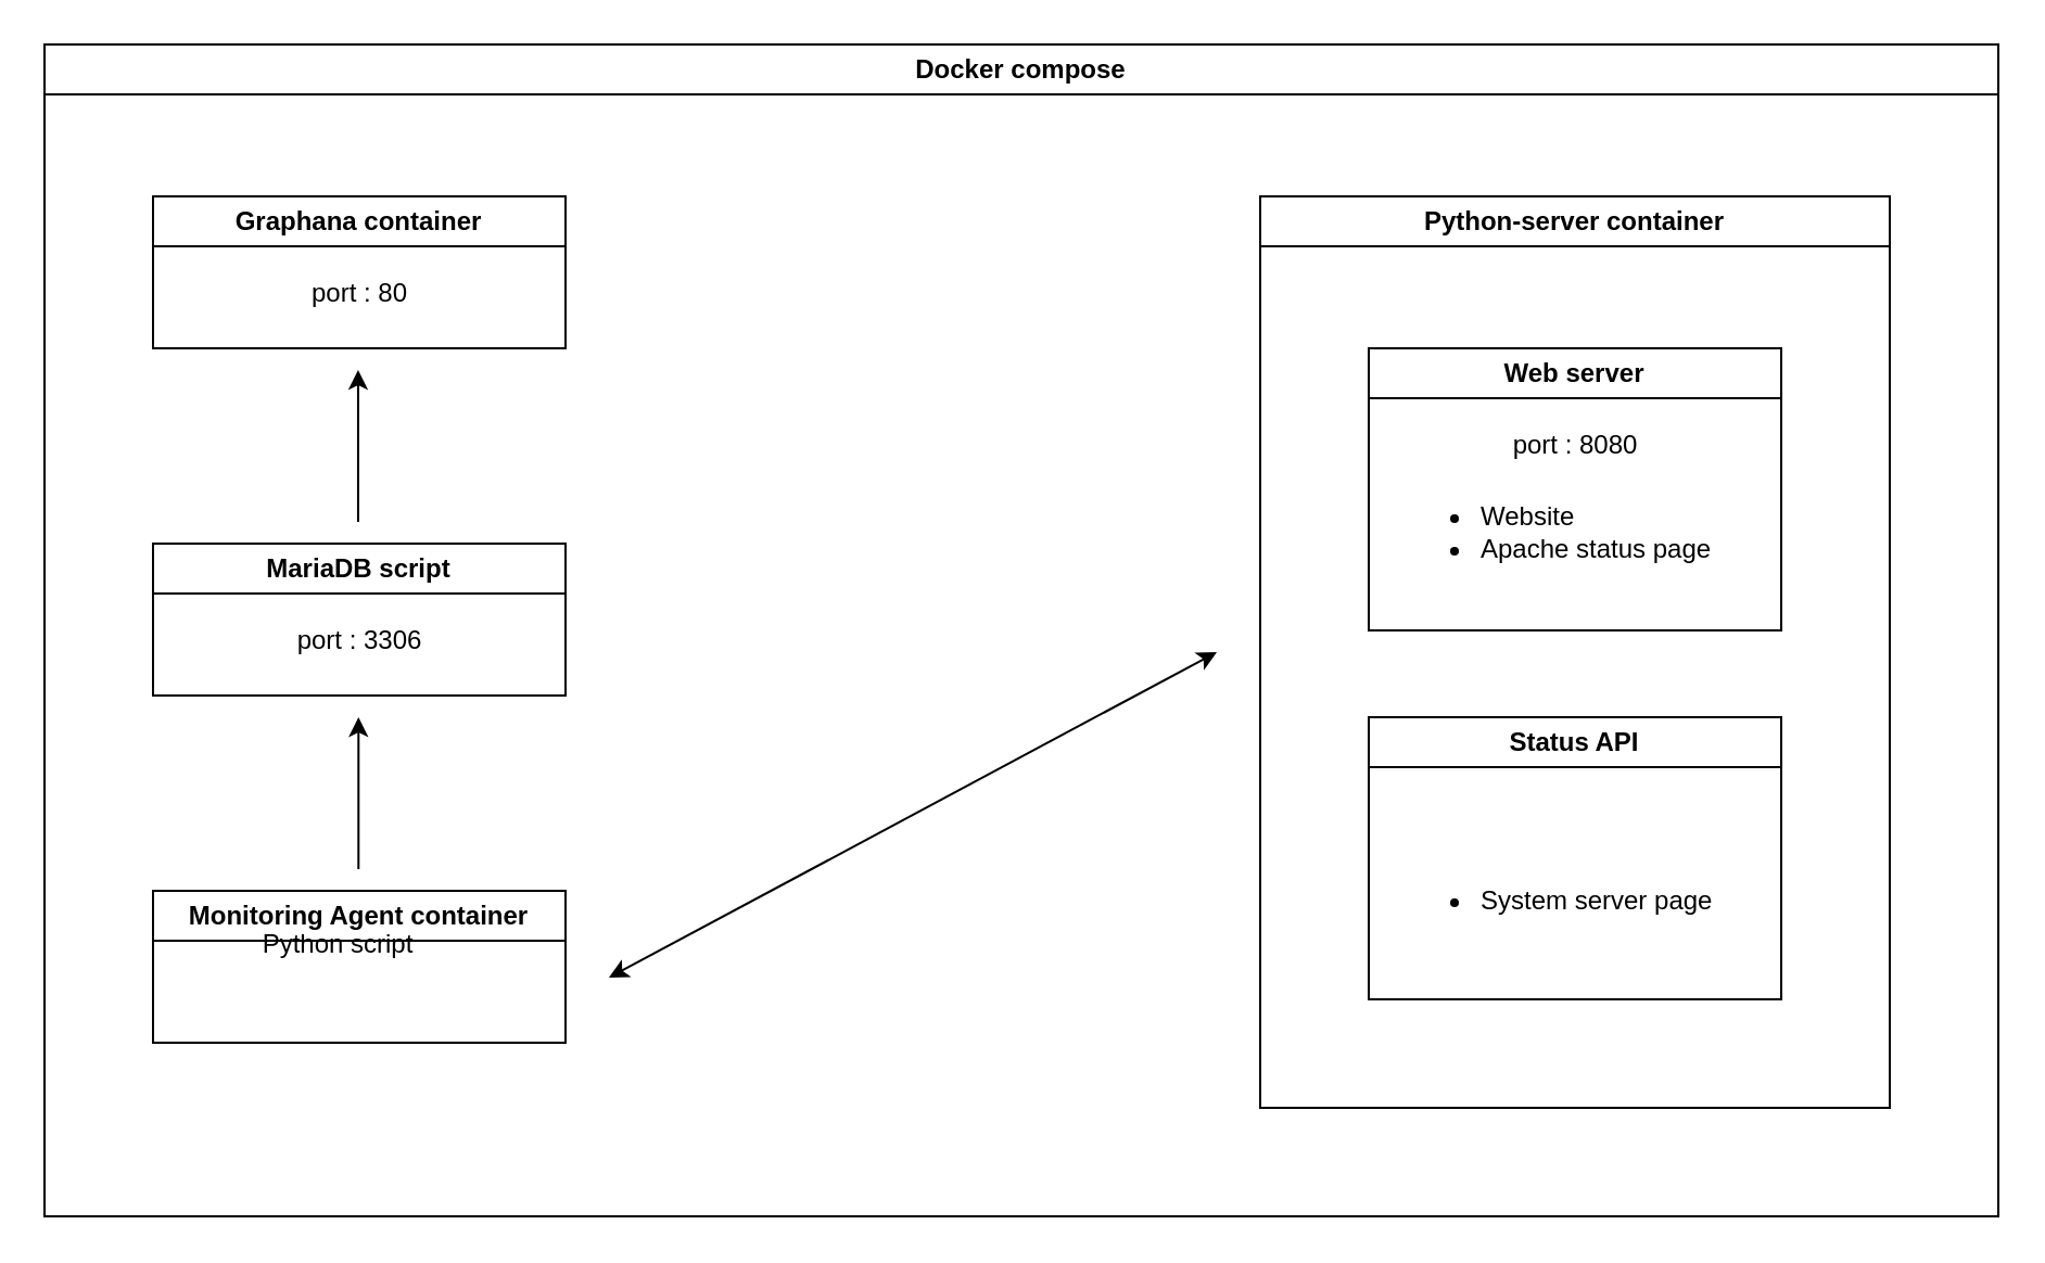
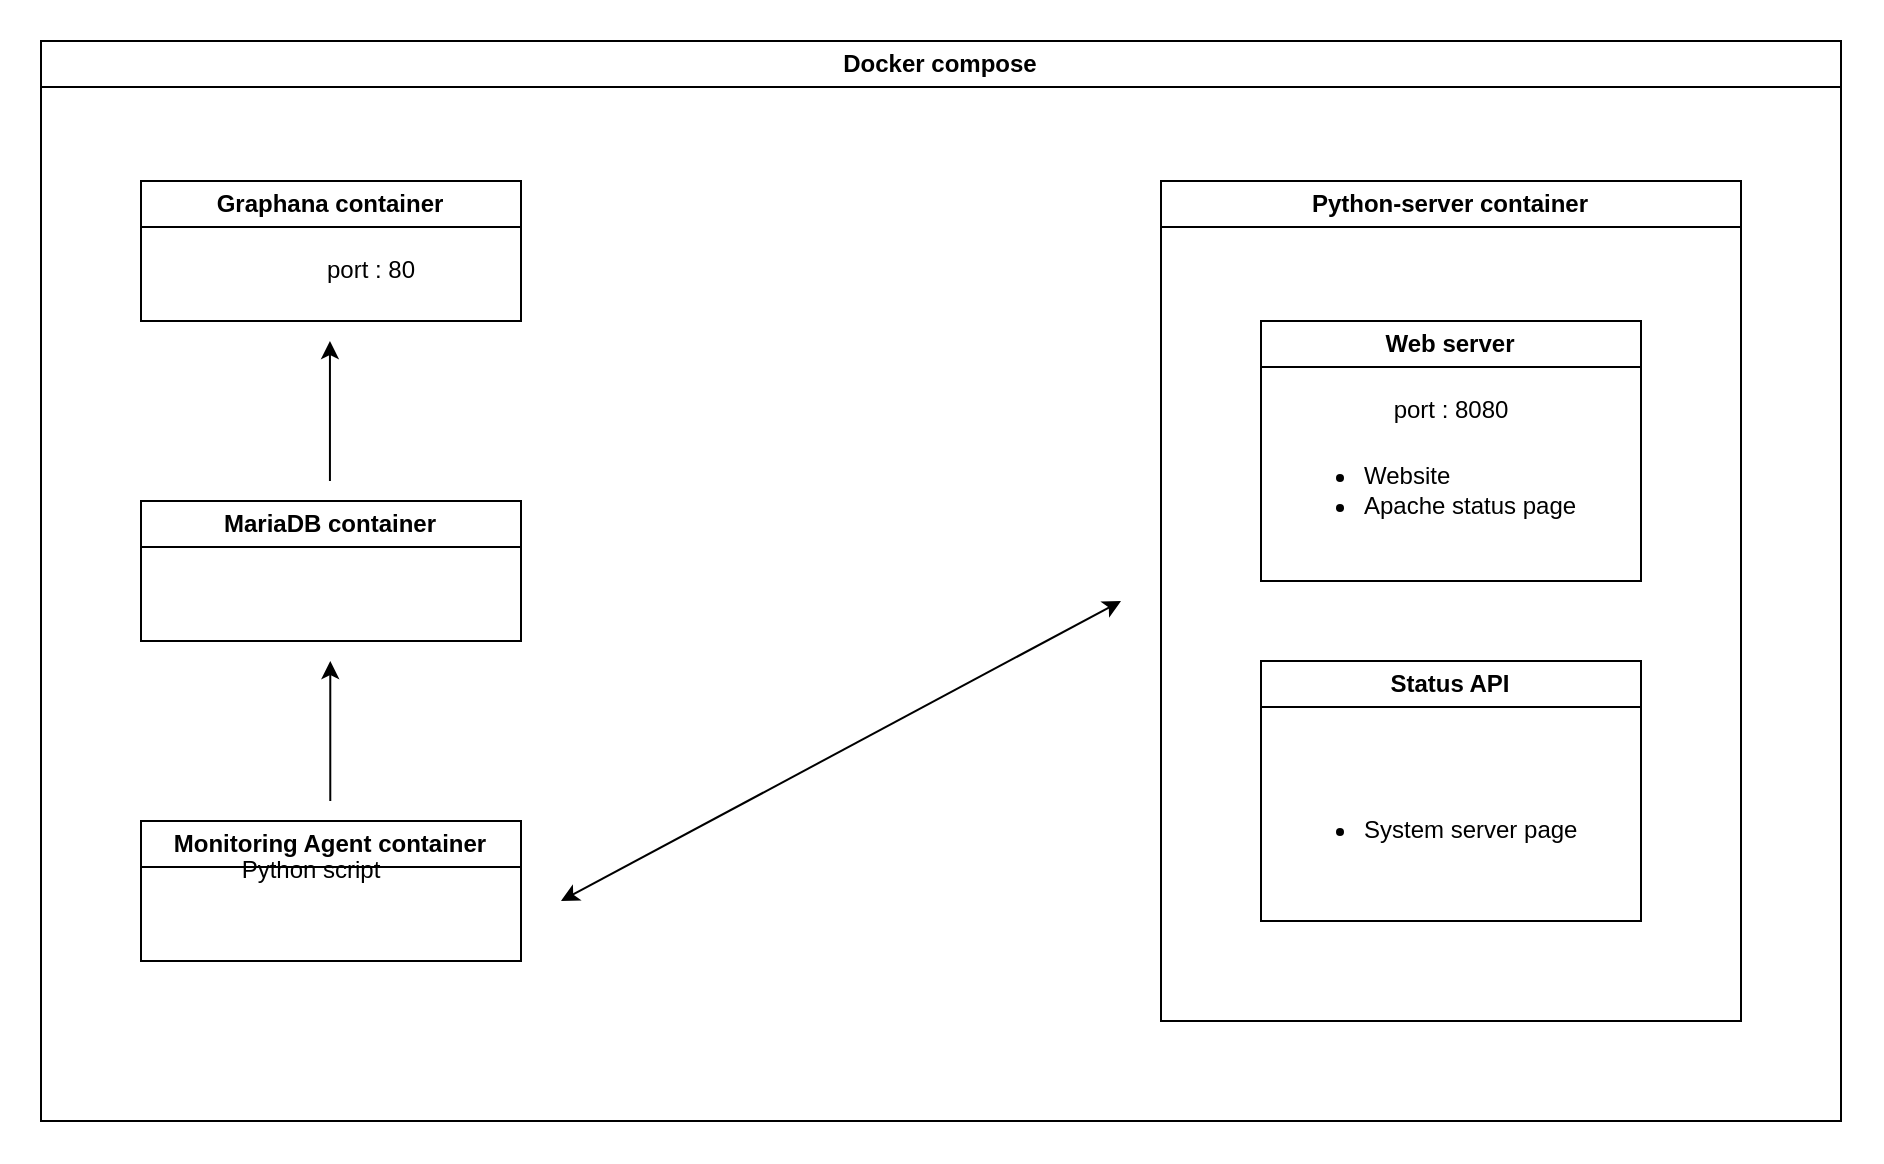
  <mxCell id="0" />
  <mxCell id="1" parent="0" />
  <mxCell id="2" value="Python-server container" style="swimlane;whiteSpace=wrap;html=1;" vertex="1" parent="1"><mxGeometry x="580" y="90" width="290" height="420" as="geometry" /></mxCell>
  <mxCell id="3" value="Web server" style="swimlane;whiteSpace=wrap;html=1;" vertex="1" parent="2"><mxGeometry x="50" y="70" width="190" height="130" as="geometry"><mxRectangle x="70" y="70" width="100" height="30" as="alternateBounds" /></mxGeometry></mxCell>
  <mxCell id="4" value="&lt;ul&gt;&lt;li&gt;Website&lt;/li&gt;&lt;li&gt;Apache status page&lt;br&gt;&lt;/li&gt;&lt;/ul&gt;" style="text;html=1;align=left;verticalAlign=middle;resizable=0;points=[];autosize=1;strokeColor=none;fillColor=none;" vertex="1" parent="3"><mxGeometry x="10" y="50" width="170" height="70" as="geometry" /></mxCell>
  <mxCell id="5" value="port : 8080" style="text;html=1;align=center;verticalAlign=middle;resizable=0;points=[];autosize=1;strokeColor=none;fillColor=none;" vertex="1" parent="3"><mxGeometry x="55" y="30" width="80" height="30" as="geometry" /></mxCell>
  <mxCell id="6" value="Status API" style="swimlane;whiteSpace=wrap;html=1;" vertex="1" parent="2"><mxGeometry x="50" y="240" width="190" height="130" as="geometry" /></mxCell>
  <mxCell id="7" value="&lt;ul&gt;&lt;li&gt;System server page&lt;br&gt;&lt;/li&gt;&lt;/ul&gt;" style="text;html=1;align=left;verticalAlign=middle;resizable=0;points=[];autosize=1;strokeColor=none;fillColor=none;" vertex="1" parent="6"><mxGeometry x="10" y="60" width="170" height="50" as="geometry" /></mxCell>
  <mxCell id="8" value="Graphana container" style="swimlane;whiteSpace=wrap;html=1;" vertex="1" parent="1"><mxGeometry x="70" y="90" width="190" height="70" as="geometry"><mxRectangle x="70" y="70" width="100" height="30" as="alternateBounds" /></mxGeometry></mxCell>
- <mxCell id="9" value="port : 80" style="text;html=1;align=center;verticalAlign=middle;resizable=0;points=[];autosize=1;strokeColor=none;fillColor=none;" vertex="1" parent="8"><mxGeometry x="60" y="30" width="70" height="30" as="geometry" /></mxCell>
- <mxCell id="10" value="MariaDB script" style="swimlane;whiteSpace=wrap;html=1;" vertex="1" parent="1"><mxGeometry x="70" y="250" width="190" height="70" as="geometry"><mxRectangle x="70" y="70" width="100" height="30" as="alternateBounds" /></mxGeometry></mxCell>
- <mxCell id="11" value="port : 3306" style="text;html=1;align=center;verticalAlign=middle;resizable=0;points=[];autosize=1;strokeColor=none;fillColor=none;" vertex="1" parent="10"><mxGeometry x="55" y="30" width="80" height="30" as="geometry" /></mxCell>
+ <mxCell id="9" value="port : 80" style="text;html=1;align=center;verticalAlign=middle;resizable=0;points=[];autosize=1;strokeColor=none;fillColor=none;" vertex="1" parent="8"><mxGeometry x="80" y="30" width="70" height="30" as="geometry" /></mxCell>
+ <mxCell id="10" value="MariaDB container" style="swimlane;whiteSpace=wrap;html=1;" vertex="1" parent="1"><mxGeometry x="70" y="250" width="190" height="70" as="geometry"><mxRectangle x="70" y="70" width="100" height="30" as="alternateBounds" /></mxGeometry></mxCell>
  <mxCell id="12" value="Monitoring Agent container" style="swimlane;whiteSpace=wrap;html=1;" vertex="1" parent="1"><mxGeometry x="70" y="410" width="190" height="70" as="geometry"><mxRectangle x="70" y="70" width="100" height="30" as="alternateBounds" /></mxGeometry></mxCell>
  <mxCell id="13" value="Python script" style="text;html=1;align=center;verticalAlign=middle;resizable=0;points=[];autosize=1;strokeColor=none;fillColor=none;" vertex="1" parent="12"><mxGeometry x="40" y="10" width="90" height="30" as="geometry" /></mxCell>
  <mxCell id="14" value="" style="endArrow=classic;startArrow=classic;html=1;rounded=0;" edge="1" parent="1"><mxGeometry width="50" height="50" relative="1" as="geometry"><mxPoint x="280" y="450" as="sourcePoint" /><mxPoint x="560" y="300" as="targetPoint" /></mxGeometry></mxCell>
  <mxCell id="15" value="" style="endArrow=classic;html=1;rounded=0;" edge="1" parent="1"><mxGeometry width="50" height="50" relative="1" as="geometry"><mxPoint x="164.64" y="400" as="sourcePoint" /><mxPoint x="164.64" y="330" as="targetPoint" /></mxGeometry></mxCell>
  <mxCell id="16" value="" style="endArrow=classic;html=1;rounded=0;" edge="1" parent="1"><mxGeometry width="50" height="50" relative="1" as="geometry"><mxPoint x="164.47" y="240" as="sourcePoint" /><mxPoint x="164.47" y="170" as="targetPoint" /></mxGeometry></mxCell>
  <mxCell id="17" value="Docker compose" style="swimlane;whiteSpace=wrap;html=1;" vertex="1" parent="1"><mxGeometry x="20" y="20" width="900" height="540" as="geometry" /></mxCell>
